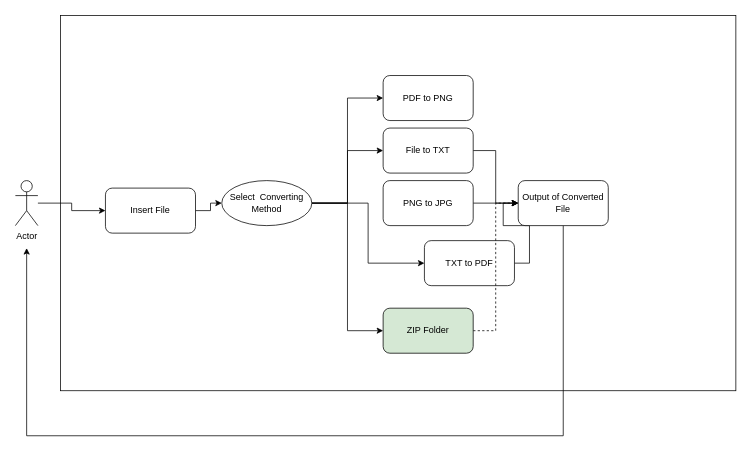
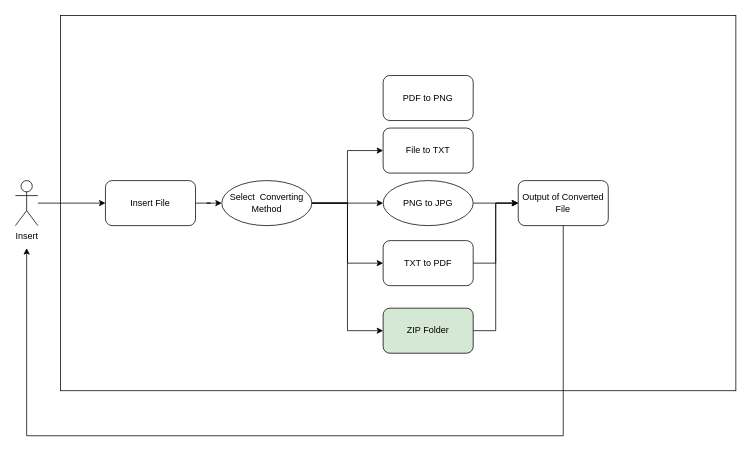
  <mxCell id="0" />
  <mxCell id="1" parent="0" />
  <mxCell id="2" value="" style="rounded=0;whiteSpace=wrap;html=1;" vertex="1" parent="1"><mxGeometry x="80" y="20" width="900" height="500" as="geometry" /></mxCell>
  <mxCell id="3" style="edgeStyle=orthogonalEdgeStyle;rounded=0;orthogonalLoop=1;jettySize=auto;html=1;" edge="1" parent="1" source="4" target="6"><mxGeometry relative="1" as="geometry" /></mxCell>
- <mxCell id="4" value="Actor" style="shape=umlActor;verticalLabelPosition=bottom;verticalAlign=top;html=1;outlineConnect=0;" vertex="1" parent="1"><mxGeometry x="20" y="240" width="30" height="60" as="geometry" /></mxCell>
+ <mxCell id="4" value="Insert" style="shape=umlActor;verticalLabelPosition=bottom;verticalAlign=top;html=1;outlineConnect=0;" vertex="1" parent="1"><mxGeometry x="20" y="240" width="30" height="60" as="geometry" /></mxCell>
  <mxCell id="5" style="edgeStyle=orthogonalEdgeStyle;rounded=0;orthogonalLoop=1;jettySize=auto;html=1;entryX=0;entryY=0.5;entryDx=0;entryDy=0;" edge="1" parent="1" source="6" target="12"><mxGeometry relative="1" as="geometry" /></mxCell>
- <mxCell id="6" value="Insert File" style="rounded=1;whiteSpace=wrap;html=1;" vertex="1" parent="1"><mxGeometry x="140" y="250" width="120" height="60" as="geometry" /></mxCell>
+ <mxCell id="6" value="Insert File" style="rounded=1;whiteSpace=wrap;html=1;" vertex="1" parent="1"><mxGeometry x="140" y="240" width="120" height="60" as="geometry" /></mxCell>
+ <mxCell id="7" style="edgeStyle=orthogonalEdgeStyle;rounded=0;orthogonalLoop=1;jettySize=auto;html=1;entryX=0;entryY=0.5;entryDx=0;entryDy=0;" edge="1" parent="1" source="12" target="17"><mxGeometry relative="1" as="geometry" /></mxCell>
  <mxCell id="8" style="edgeStyle=orthogonalEdgeStyle;rounded=0;orthogonalLoop=1;jettySize=auto;html=1;entryX=0;entryY=0.5;entryDx=0;entryDy=0;" edge="1" parent="1" source="12" target="15"><mxGeometry relative="1" as="geometry" /></mxCell>
- <mxCell id="9" style="edgeStyle=orthogonalEdgeStyle;rounded=0;orthogonalLoop=1;jettySize=auto;html=1;entryX=0;entryY=0.5;entryDx=0;entryDy=0;" edge="1" parent="1" source="12" target="13"><mxGeometry relative="1" as="geometry" /></mxCell>
  <mxCell id="10" style="edgeStyle=orthogonalEdgeStyle;rounded=0;orthogonalLoop=1;jettySize=auto;html=1;entryX=0;entryY=0.5;entryDx=0;entryDy=0;" edge="1" parent="1" source="12" target="19"><mxGeometry relative="1" as="geometry" /></mxCell>
  <mxCell id="11" style="edgeStyle=orthogonalEdgeStyle;rounded=0;orthogonalLoop=1;jettySize=auto;html=1;entryX=0;entryY=0.5;entryDx=0;entryDy=0;" edge="1" parent="1" source="12" target="21"><mxGeometry relative="1" as="geometry" /></mxCell>
  <mxCell id="12" value="Select&amp;nbsp; Converting Method" style="ellipse;whiteSpace=wrap;html=1;" vertex="1" parent="1"><mxGeometry x="295" y="240" width="120" height="60" as="geometry" /></mxCell>
  <mxCell id="13" value="PDF to PNG" style="rounded=1;whiteSpace=wrap;html=1;" vertex="1" parent="1"><mxGeometry x="510" y="100" width="120" height="60" as="geometry" /></mxCell>
- <mxCell id="14" style="edgeStyle=orthogonalEdgeStyle;rounded=0;orthogonalLoop=1;jettySize=auto;html=1;entryX=0;entryY=0.5;entryDx=0;entryDy=0;" edge="1" parent="1" source="15" target="23"><mxGeometry relative="1" as="geometry" /></mxCell>
  <mxCell id="15" value="File to TXT" style="rounded=1;whiteSpace=wrap;html=1;" vertex="1" parent="1"><mxGeometry x="510" y="170" width="120" height="60" as="geometry" /></mxCell>
  <mxCell id="16" style="edgeStyle=orthogonalEdgeStyle;rounded=0;orthogonalLoop=1;jettySize=auto;html=1;" edge="1" parent="1" source="17"><mxGeometry relative="1" as="geometry"><mxPoint x="690" y="270" as="targetPoint" /></mxGeometry></mxCell>
- <mxCell id="17" value="PNG to JPG" style="rounded=1;whiteSpace=wrap;html=1;" vertex="1" parent="1"><mxGeometry x="510" y="240" width="120" height="60" as="geometry" /></mxCell>
+ <mxCell id="17" value="PNG to JPG" style="ellipse;whiteSpace=wrap;html=1;" vertex="1" parent="1"><mxGeometry x="510" y="240" width="120" height="60" as="geometry" /></mxCell>
  <mxCell id="18" style="edgeStyle=orthogonalEdgeStyle;rounded=0;orthogonalLoop=1;jettySize=auto;html=1;entryX=0;entryY=0.5;entryDx=0;entryDy=0;" edge="1" parent="1" source="19" target="23"><mxGeometry relative="1" as="geometry" /></mxCell>
- <mxCell id="19" value="TXT to PDF" style="rounded=1;whiteSpace=wrap;html=1;" vertex="1" parent="1"><mxGeometry x="565" y="320" width="120" height="60" as="geometry" /></mxCell>
- <mxCell id="20" style="edgeStyle=orthogonalEdgeStyle;rounded=0;orthogonalLoop=1;jettySize=auto;html=1;entryX=0;entryY=0.5;entryDx=0;entryDy=0;dashed=1;" edge="1" parent="1" source="21" target="23"><mxGeometry relative="1" as="geometry" /></mxCell>
+ <mxCell id="19" value="TXT to PDF" style="rounded=1;whiteSpace=wrap;html=1;" vertex="1" parent="1"><mxGeometry x="510" y="320" width="120" height="60" as="geometry" /></mxCell>
+ <mxCell id="20" style="edgeStyle=orthogonalEdgeStyle;rounded=0;orthogonalLoop=1;jettySize=auto;html=1;entryX=0;entryY=0.5;entryDx=0;entryDy=0;" edge="1" parent="1" source="21" target="23"><mxGeometry relative="1" as="geometry" /></mxCell>
  <mxCell id="21" value="ZIP Folder" style="rounded=1;whiteSpace=wrap;html=1;fillColor=#d5e8d4;" vertex="1" parent="1"><mxGeometry x="510" y="410" width="120" height="60" as="geometry" /></mxCell>
  <mxCell id="22" style="edgeStyle=orthogonalEdgeStyle;rounded=0;orthogonalLoop=1;jettySize=auto;html=1;" edge="1" parent="1" source="23"><mxGeometry relative="1" as="geometry"><mxPoint x="35" y="330" as="targetPoint" /><Array as="points"><mxPoint x="750" y="580" /><mxPoint x="35" y="580" /></Array></mxGeometry></mxCell>
  <mxCell id="23" value="Output of Converted File" style="rounded=1;whiteSpace=wrap;html=1;" vertex="1" parent="1"><mxGeometry x="690" y="240" width="120" height="60" as="geometry" /></mxCell>
